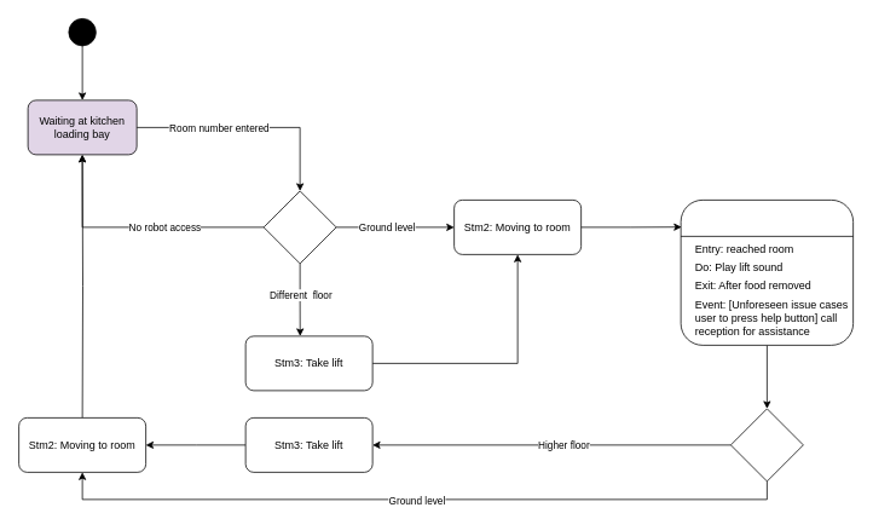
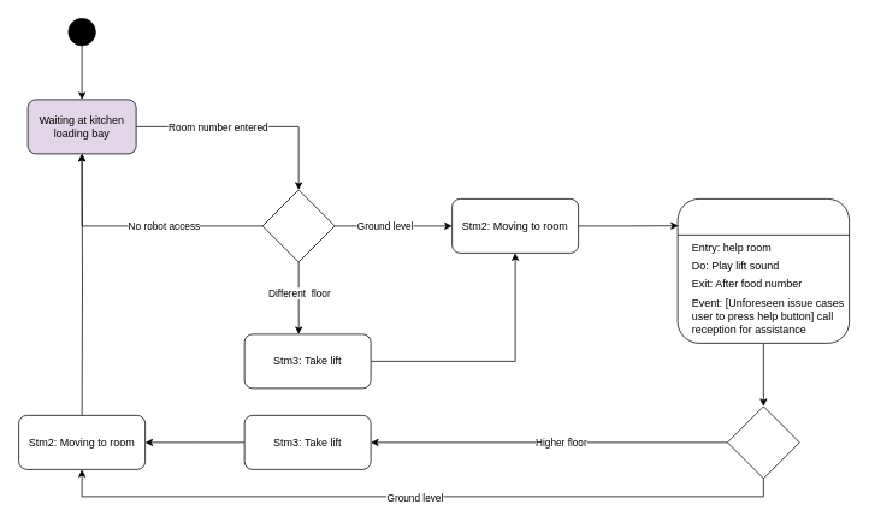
  <mxCell id="0" />
  <mxCell id="1" parent="0" />
  <mxCell id="2" style="edgeStyle=orthogonalEdgeStyle;rounded=0;orthogonalLoop=1;jettySize=auto;html=1;exitX=0.5;exitY=1;exitDx=0;exitDy=0;entryX=0.5;entryY=0;entryDx=0;entryDy=0;" edge="1" parent="1" source="3" target="6"><mxGeometry relative="1" as="geometry" /></mxCell>
  <mxCell id="3" value="" style="ellipse;whiteSpace=wrap;html=1;aspect=fixed;strokeColor=#000000;fillColor=#000000;" vertex="1" parent="1"><mxGeometry x="75" y="20" width="30" height="30" as="geometry" /></mxCell>
  <mxCell id="4" style="edgeStyle=orthogonalEdgeStyle;rounded=0;orthogonalLoop=1;jettySize=auto;html=1;exitX=1;exitY=0.5;exitDx=0;exitDy=0;" edge="1" parent="1" source="6"><mxGeometry relative="1" as="geometry"><mxPoint x="330" y="210" as="targetPoint" /><Array as="points"><mxPoint x="330" y="140" /></Array></mxGeometry></mxCell>
  <mxCell id="5" value="Room number entered" style="edgeLabel;html=1;align=center;verticalAlign=middle;resizable=0;points=[];" vertex="1" connectable="0" parent="4"><mxGeometry x="-0.111" y="-3" relative="1" as="geometry"><mxPoint x="-21" y="-3" as="offset" /></mxGeometry></mxCell>
  <mxCell id="6" value="Waiting at kitchen loading bay" style="rounded=1;whiteSpace=wrap;html=1;fillColor=#e1d5e7;" vertex="1" parent="1"><mxGeometry x="30" y="110" width="120" height="60" as="geometry" /></mxCell>
  <mxCell id="7" style="edgeStyle=orthogonalEdgeStyle;rounded=0;orthogonalLoop=1;jettySize=auto;html=1;exitX=0;exitY=0.5;exitDx=0;exitDy=0;entryX=0.5;entryY=1;entryDx=0;entryDy=0;" edge="1" parent="1" source="13" target="6"><mxGeometry relative="1" as="geometry"><mxPoint x="110" y="350" as="targetPoint" /></mxGeometry></mxCell>
  <mxCell id="8" value="No robot access" style="edgeLabel;html=1;align=center;verticalAlign=middle;resizable=0;points=[];" vertex="1" connectable="0" parent="7"><mxGeometry x="0.203" y="-1" relative="1" as="geometry"><mxPoint x="58" y="1" as="offset" /></mxGeometry></mxCell>
  <mxCell id="9" style="edgeStyle=orthogonalEdgeStyle;rounded=0;orthogonalLoop=1;jettySize=auto;html=1;exitX=0.5;exitY=1;exitDx=0;exitDy=0;" edge="1" parent="1" source="13"><mxGeometry relative="1" as="geometry"><mxPoint x="330.143" y="370" as="targetPoint" /></mxGeometry></mxCell>
  <mxCell id="10" value="Different &amp;nbsp;floor" style="edgeLabel;html=1;align=center;verticalAlign=middle;resizable=0;points=[];" vertex="1" connectable="0" parent="9"><mxGeometry x="-0.156" relative="1" as="geometry"><mxPoint as="offset" /></mxGeometry></mxCell>
  <mxCell id="11" style="edgeStyle=orthogonalEdgeStyle;rounded=0;orthogonalLoop=1;jettySize=auto;html=1;exitX=1;exitY=0.5;exitDx=0;exitDy=0;" edge="1" parent="1" source="13"><mxGeometry relative="1" as="geometry"><mxPoint x="500" y="250" as="targetPoint" /></mxGeometry></mxCell>
  <mxCell id="12" value="Ground level" style="edgeLabel;html=1;align=center;verticalAlign=middle;resizable=0;points=[];" vertex="1" connectable="0" parent="11"><mxGeometry x="-0.312" y="2" relative="1" as="geometry"><mxPoint x="11" y="2" as="offset" /></mxGeometry></mxCell>
  <mxCell id="13" value="" style="rhombus;whiteSpace=wrap;html=1;" vertex="1" parent="1"><mxGeometry x="290" y="210.001" width="80" height="80" as="geometry" /></mxCell>
  <mxCell id="14" value="Stm2: Moving to room" style="rounded=1;whiteSpace=wrap;html=1;" vertex="1" parent="1"><mxGeometry x="500" y="220" width="140" height="60" as="geometry" /></mxCell>
  <mxCell id="15" style="edgeStyle=orthogonalEdgeStyle;rounded=0;orthogonalLoop=1;jettySize=auto;html=1;exitX=1;exitY=0.5;exitDx=0;exitDy=0;entryX=0.5;entryY=1;entryDx=0;entryDy=0;" edge="1" parent="1" source="16" target="14"><mxGeometry relative="1" as="geometry" /></mxCell>
  <mxCell id="16" value="Stm3: Take lift" style="rounded=1;whiteSpace=wrap;html=1;" vertex="1" parent="1"><mxGeometry x="270" y="370" width="140" height="60" as="geometry" /></mxCell>
  <mxCell id="17" value="" style="edgeStyle=orthogonalEdgeStyle;rounded=0;orthogonalLoop=1;jettySize=auto;html=1;" edge="1" parent="1" source="18" target="29"><mxGeometry relative="1" as="geometry" /></mxCell>
  <mxCell id="18" value="" style="rounded=1;whiteSpace=wrap;html=1;" vertex="1" parent="1"><mxGeometry x="750" y="220" width="190" height="160" as="geometry" /></mxCell>
  <mxCell id="19" value="" style="endArrow=none;html=1;rounded=0;entryX=1;entryY=0.25;entryDx=0;entryDy=0;exitX=0;exitY=0.25;exitDx=0;exitDy=0;" edge="1" parent="1" source="18" target="18"><mxGeometry width="50" height="50" relative="1" as="geometry"><mxPoint x="570" y="310" as="sourcePoint" /><mxPoint x="620" y="260" as="targetPoint" /></mxGeometry></mxCell>
- <mxCell id="20" value="Entry: reached room" style="text;strokeColor=none;fillColor=none;align=left;verticalAlign=middle;spacingLeft=4;spacingRight=4;overflow=hidden;points=[[0,0.5],[1,0.5]];portConstraint=eastwest;rotatable=0;whiteSpace=wrap;html=1;" vertex="1" parent="1"><mxGeometry x="760" y="260" width="120" height="30" as="geometry" /></mxCell>
+ <mxCell id="20" value="Entry: help room" style="text;strokeColor=none;fillColor=none;align=left;verticalAlign=middle;spacingLeft=4;spacingRight=4;overflow=hidden;points=[[0,0.5],[1,0.5]];portConstraint=eastwest;rotatable=0;whiteSpace=wrap;html=1;" vertex="1" parent="1"><mxGeometry x="760" y="260" width="120" height="30" as="geometry" /></mxCell>
  <mxCell id="21" value="Do: Play lift sound" style="text;strokeColor=none;fillColor=none;align=left;verticalAlign=middle;spacingLeft=4;spacingRight=4;overflow=hidden;points=[[0,0.5],[1,0.5]];portConstraint=eastwest;rotatable=0;whiteSpace=wrap;html=1;" vertex="1" parent="1"><mxGeometry x="760" y="280" width="130" height="30" as="geometry" /></mxCell>
- <mxCell id="22" value="Exit: After food removed" style="text;strokeColor=none;fillColor=none;align=left;verticalAlign=middle;spacingLeft=4;spacingRight=4;overflow=hidden;points=[[0,0.5],[1,0.5]];portConstraint=eastwest;rotatable=0;whiteSpace=wrap;html=1;" vertex="1" parent="1"><mxGeometry x="760" y="300" width="140" height="30" as="geometry" /></mxCell>
+ <mxCell id="22" value="Exit: After food number" style="text;strokeColor=none;fillColor=none;align=left;verticalAlign=middle;spacingLeft=4;spacingRight=4;overflow=hidden;points=[[0,0.5],[1,0.5]];portConstraint=eastwest;rotatable=0;whiteSpace=wrap;html=1;" vertex="1" parent="1"><mxGeometry x="760" y="300" width="140" height="30" as="geometry" /></mxCell>
  <mxCell id="23" value="Event: [Unforeseen issue cases user to press help button] call reception for assistance" style="text;strokeColor=none;fillColor=none;align=left;verticalAlign=middle;spacingLeft=4;spacingRight=4;overflow=hidden;points=[[0,0.5],[1,0.5]];portConstraint=eastwest;rotatable=0;whiteSpace=wrap;html=1;" vertex="1" parent="1"><mxGeometry x="760" y="320" width="180" height="60" as="geometry" /></mxCell>
  <mxCell id="24" style="edgeStyle=orthogonalEdgeStyle;rounded=0;orthogonalLoop=1;jettySize=auto;html=1;exitX=1;exitY=0.5;exitDx=0;exitDy=0;entryX=0.004;entryY=0.186;entryDx=0;entryDy=0;entryPerimeter=0;" edge="1" parent="1" source="14" target="18"><mxGeometry relative="1" as="geometry" /></mxCell>
  <mxCell id="25" style="edgeStyle=orthogonalEdgeStyle;rounded=0;orthogonalLoop=1;jettySize=auto;html=1;exitX=0;exitY=0.5;exitDx=0;exitDy=0;entryX=1;entryY=0.5;entryDx=0;entryDy=0;" edge="1" parent="1" source="29" target="31"><mxGeometry relative="1" as="geometry"><mxPoint x="650" y="490.333" as="targetPoint" /></mxGeometry></mxCell>
  <mxCell id="26" value="Higher floor" style="edgeLabel;html=1;align=center;verticalAlign=middle;resizable=0;points=[];" vertex="1" connectable="0" parent="25"><mxGeometry x="0.221" relative="1" as="geometry"><mxPoint x="56" as="offset" /></mxGeometry></mxCell>
  <mxCell id="27" style="edgeStyle=orthogonalEdgeStyle;rounded=0;orthogonalLoop=1;jettySize=auto;html=1;exitX=0.5;exitY=1;exitDx=0;exitDy=0;entryX=0.5;entryY=1;entryDx=0;entryDy=0;" edge="1" parent="1" source="29"><mxGeometry relative="1" as="geometry"><mxPoint x="90" y="520" as="targetPoint" /><Array as="points"><mxPoint x="845" y="550" /><mxPoint x="90" y="550" /></Array></mxGeometry></mxCell>
  <mxCell id="28" value="Ground level" style="edgeLabel;html=1;align=center;verticalAlign=middle;resizable=0;points=[];" vertex="1" connectable="0" parent="27"><mxGeometry x="-0.221" y="1" relative="1" as="geometry"><mxPoint x="-92" as="offset" /></mxGeometry></mxCell>
  <mxCell id="29" value="" style="rhombus;whiteSpace=wrap;html=1;" vertex="1" parent="1"><mxGeometry x="805" y="450.001" width="80" height="80" as="geometry" /></mxCell>
  <mxCell id="30" style="edgeStyle=orthogonalEdgeStyle;rounded=0;orthogonalLoop=1;jettySize=auto;html=1;exitX=0;exitY=0.5;exitDx=0;exitDy=0;entryX=1;entryY=0.5;entryDx=0;entryDy=0;" edge="1" parent="1" source="31"><mxGeometry relative="1" as="geometry"><mxPoint x="160" y="490" as="targetPoint" /></mxGeometry></mxCell>
  <mxCell id="31" value="Stm3: Take lift" style="rounded=1;whiteSpace=wrap;html=1;" vertex="1" parent="1"><mxGeometry x="270" y="460" width="140" height="60" as="geometry" /></mxCell>
  <mxCell id="32" style="edgeStyle=orthogonalEdgeStyle;rounded=0;orthogonalLoop=1;jettySize=auto;html=1;exitX=0.5;exitY=0;exitDx=0;exitDy=0;entryX=0.5;entryY=1;entryDx=0;entryDy=0;" edge="1" parent="1" target="6"><mxGeometry relative="1" as="geometry"><mxPoint x="90" y="460" as="sourcePoint" /></mxGeometry></mxCell>
  <mxCell id="33" value="Stm2: Moving to room" style="rounded=1;whiteSpace=wrap;html=1;" vertex="1" parent="1"><mxGeometry x="20" y="460" width="140" height="60" as="geometry" /></mxCell>
